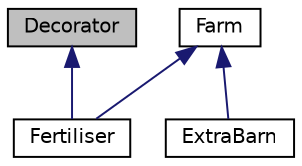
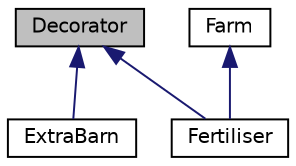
  digraph {
    node [color=black fillcolor=white fontname=Helvetica fontsize=10 shape=record style=filled]
    edge [color=midnightblue dir=back fontname=Helvetica fontsize=10 labelfontname=Helvetica labelfontsize=10 style=solid]
    n1 [fillcolor=grey75 fontcolor=black height=0.2 label=Decorator width=0.4]
    n2 [height=0.2 label=ExtraBarn width=0.4]
    n3 [height=0.2 label=Fertiliser width=0.4]
    n4 [height=0.2 label=Farm width=0.4]
-   n4 -> n2
+   n1 -> n2
    n1 -> n3
    n4 -> n3
  }
